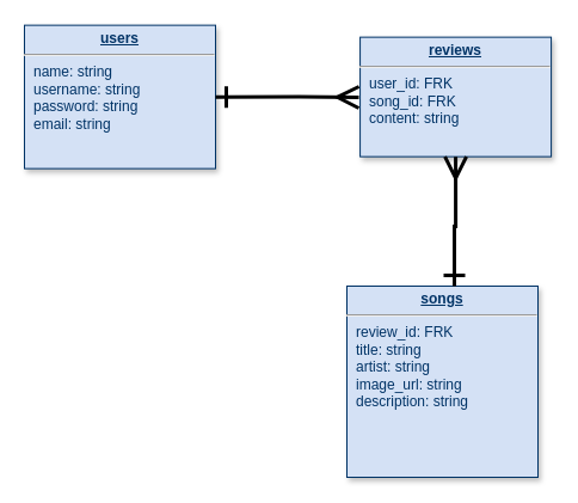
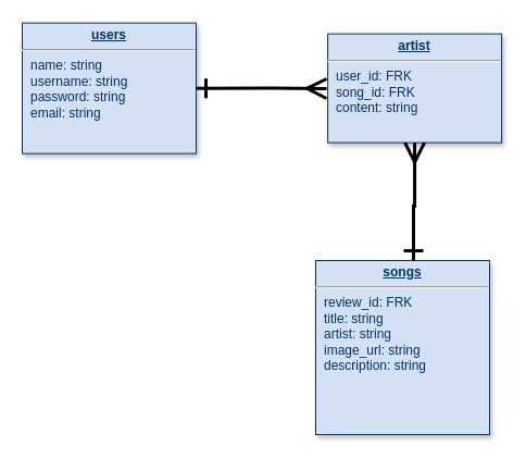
  <mxCell id="0" />
  <mxCell id="1" parent="0" />
  <mxCell id="2" value="&lt;p style=&quot;margin: 0px ; margin-top: 4px ; text-align: center ; text-decoration: underline&quot;&gt;&lt;b&gt;users&lt;/b&gt;&lt;/p&gt;&lt;hr&gt;&lt;p style=&quot;margin: 0px ; margin-left: 8px&quot;&gt;name: string&lt;/p&gt;&lt;p style=&quot;margin: 0px ; margin-left: 8px&quot;&gt;username: string&lt;/p&gt;&lt;p style=&quot;margin: 0px ; margin-left: 8px&quot;&gt;password: string&lt;/p&gt;&lt;p style=&quot;margin: 0px ; margin-left: 8px&quot;&gt;email: string&lt;/p&gt;" style="verticalAlign=top;align=left;overflow=fill;fontSize=12;fontFamily=Helvetica;html=1;strokeColor=#003366;shadow=1;fillColor=#D4E1F5;fontColor=#003366" parent="1" vertex="1"><mxGeometry x="20" y="20.64" width="160" height="120" as="geometry" /></mxCell>
  <mxCell id="3" style="edgeStyle=orthogonalEdgeStyle;rounded=0;orthogonalLoop=1;jettySize=auto;html=1;exitX=1;exitY=0.5;exitDx=0;exitDy=0;startArrow=ERone;startFill=0;endArrow=ERmany;endFill=0;endSize=14;startSize=14;strokeWidth=3;" edge="1" parent="1" source="2"><mxGeometry relative="1" as="geometry"><mxPoint x="300" y="81" as="targetPoint" /><Array as="points"><mxPoint x="250" y="81" /></Array></mxGeometry></mxCell>
- <mxCell id="4" value="&lt;p style=&quot;margin: 0px ; margin-top: 4px ; text-align: center ; text-decoration: underline&quot;&gt;&lt;b&gt;reviews&lt;/b&gt;&lt;/p&gt;&lt;hr&gt;&lt;p style=&quot;margin: 0px ; margin-left: 8px&quot;&gt;user_id: FRK&lt;/p&gt;&lt;p style=&quot;margin: 0px ; margin-left: 8px&quot;&gt;song_id: FRK&lt;/p&gt;&lt;p style=&quot;margin: 0px ; margin-left: 8px&quot;&gt;content: string&lt;/p&gt;" style="verticalAlign=top;align=left;overflow=fill;fontSize=12;fontFamily=Helvetica;html=1;strokeColor=#003366;shadow=1;fillColor=#D4E1F5;fontColor=#003366" parent="1" vertex="1"><mxGeometry x="301.08" y="30.64" width="160" height="100" as="geometry" /></mxCell>
+ <mxCell id="4" value="&lt;p style=&quot;margin: 0px ; margin-top: 4px ; text-align: center ; text-decoration: underline&quot;&gt;&lt;b&gt;artist&lt;/b&gt;&lt;/p&gt;&lt;hr&gt;&lt;p style=&quot;margin: 0px ; margin-left: 8px&quot;&gt;user_id: FRK&lt;/p&gt;&lt;p style=&quot;margin: 0px ; margin-left: 8px&quot;&gt;song_id: FRK&lt;/p&gt;&lt;p style=&quot;margin: 0px ; margin-left: 8px&quot;&gt;content: string&lt;/p&gt;" style="verticalAlign=top;align=left;overflow=fill;fontSize=12;fontFamily=Helvetica;html=1;strokeColor=#003366;shadow=1;fillColor=#D4E1F5;fontColor=#003366" parent="1" vertex="1"><mxGeometry x="301.08" y="30.64" width="160" height="100" as="geometry" /></mxCell>
  <mxCell id="5" value="&lt;p style=&quot;margin: 0px ; margin-top: 4px ; text-align: center ; text-decoration: underline&quot;&gt;&lt;b&gt;songs&lt;/b&gt;&lt;/p&gt;&lt;hr&gt;&lt;p style=&quot;margin: 0px ; margin-left: 8px&quot;&gt;review_id: FRK&lt;/p&gt;&lt;p style=&quot;margin: 0px ; margin-left: 8px&quot;&gt;title: string&lt;/p&gt;&lt;p style=&quot;margin: 0px ; margin-left: 8px&quot;&gt;artist: string&lt;/p&gt;&lt;p style=&quot;margin: 0px ; margin-left: 8px&quot;&gt;image_url: string&lt;/p&gt;&lt;p style=&quot;margin: 0px ; margin-left: 8px&quot;&gt;description: string&lt;/p&gt;" style="verticalAlign=top;align=left;overflow=fill;fontSize=12;fontFamily=Helvetica;html=1;strokeColor=#003366;shadow=1;fillColor=#D4E1F5;fontColor=#003366" parent="1" vertex="1"><mxGeometry x="290" y="239" width="160" height="160" as="geometry" /></mxCell>
  <mxCell id="6" style="edgeStyle=orthogonalEdgeStyle;rounded=0;orthogonalLoop=1;jettySize=auto;html=1;startArrow=ERone;startFill=0;endArrow=ERmany;endFill=0;endSize=14;startSize=14;strokeWidth=3;entryX=0.5;entryY=1;entryDx=0;entryDy=0;" edge="1" parent="1" target="4"><mxGeometry relative="1" as="geometry"><mxPoint x="330" y="111" as="targetPoint" /><mxPoint x="380" y="239" as="sourcePoint" /><Array as="points"><mxPoint x="380" y="189" /><mxPoint x="381" y="131" /></Array></mxGeometry></mxCell>
